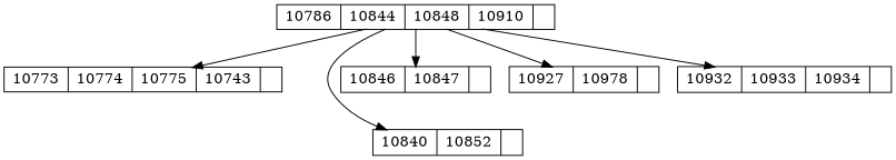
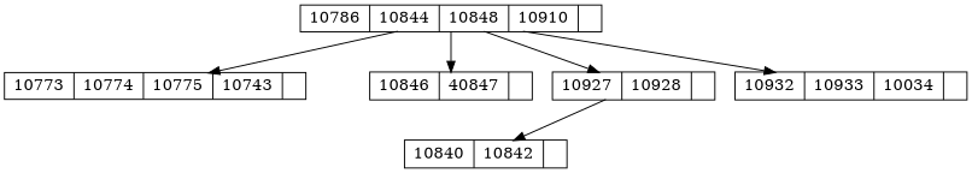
  digraph {
    node [shape=record]
    n1 [height=.1 label="<f0>10786|<f1>10844|<f2>10848|<f3>10910|"]
    n2 [height=.1 label="<f0>10773|<f1>10774|<f2>10775|<f3>10743|"]
-   n3 [height=.1 label="<f0>10840|<f1>10852|"]
-   n4 [height=.1 label="<f0>10846|<f1>10847|"]
-   n5 [height=.1 label="<f0>10927|<f1>10978|"]
-   n6 [height=.1 label="<f0>10932|<f1>10933|<f2>10934|"]
+   n3 [height=.1 label="<f0>10840|<f1>10842|"]
+   n4 [height=.1 label="<f0>10846|<f1>40847|"]
+   n5 [height=.1 label="<f0>10927|<f1>10928|"]
+   n6 [height=.1 label="<f0>10932|<f1>10933|<f2>10034|"]
    n1 -> n2
-   n1 -> n3
+   n5 -> n3
    n1 -> n4
    n1 -> n5
    n1 -> n6
  }
